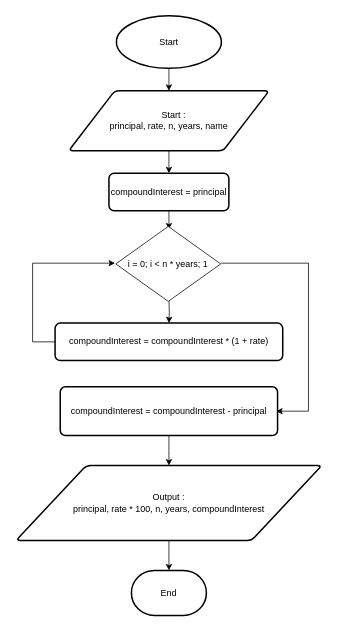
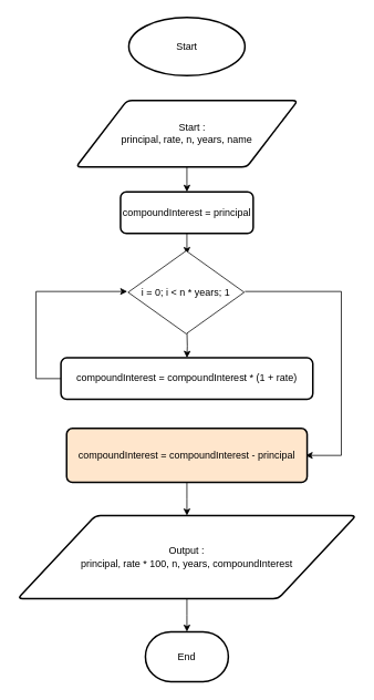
  <mxCell id="0" />
  <mxCell id="1" parent="0" />
- <mxCell id="2" value="" style="edgeStyle=orthogonalEdgeStyle;rounded=0;orthogonalLoop=1;jettySize=auto;html=1;" parent="1" source="3" target="5" edge="1"><mxGeometry relative="1" as="geometry" /></mxCell>
  <mxCell id="3" value="Start" style="strokeWidth=2;html=1;shape=mxgraph.flowchart.start_1;whiteSpace=wrap;" parent="1" vertex="1"><mxGeometry x="154.87" y="20" width="140" height="70" as="geometry" /></mxCell>
  <mxCell id="4" value="" style="edgeStyle=orthogonalEdgeStyle;rounded=0;orthogonalLoop=1;jettySize=auto;html=1;" parent="1" source="5" target="7" edge="1"><mxGeometry relative="1" as="geometry" /></mxCell>
  <mxCell id="5" value="&lt;div style=&quot;border-color: var(--border-color);&quot;&gt;&amp;nbsp; &amp;nbsp; Start :&lt;/div&gt;&lt;div style=&quot;border-color: var(--border-color); text-align: justify;&quot;&gt;principal,&amp;nbsp;rate,&amp;nbsp;&lt;span style=&quot;border-color: var(--border-color); background-color: initial;&quot;&gt;n,&amp;nbsp;&lt;/span&gt;&lt;span style=&quot;border-color: var(--border-color); background-color: initial;&quot;&gt;years,&amp;nbsp;&lt;/span&gt;&lt;span style=&quot;border-color: var(--border-color); background-color: initial;&quot;&gt;name&lt;/span&gt;&lt;/div&gt;" style="shape=parallelogram;html=1;strokeWidth=2;perimeter=parallelogramPerimeter;whiteSpace=wrap;rounded=1;arcSize=12;size=0.23;" parent="1" vertex="1"><mxGeometry x="91.12" y="120" width="267.5" height="80" as="geometry" /></mxCell>
  <mxCell id="6" value="" style="edgeStyle=orthogonalEdgeStyle;rounded=0;orthogonalLoop=1;jettySize=auto;html=1;" parent="1" source="7" edge="1"><mxGeometry relative="1" as="geometry"><mxPoint x="224.9" y="305" as="targetPoint" /></mxGeometry></mxCell>
  <mxCell id="7" value="compoundInterest = principal" style="rounded=1;whiteSpace=wrap;html=1;absoluteArcSize=1;arcSize=14;strokeWidth=2;" parent="1" vertex="1"><mxGeometry x="144.87" y="230" width="160" height="50" as="geometry" /></mxCell>
  <mxCell id="8" value="" style="edgeStyle=orthogonalEdgeStyle;rounded=0;orthogonalLoop=1;jettySize=auto;html=1;" parent="1" target="11" edge="1"><mxGeometry relative="1" as="geometry"><mxPoint x="224.9" y="395" as="sourcePoint" /></mxGeometry></mxCell>
  <mxCell id="9" style="edgeStyle=orthogonalEdgeStyle;rounded=0;orthogonalLoop=1;jettySize=auto;html=1;entryX=1;entryY=0.5;entryDx=0;entryDy=0;" parent="1" edge="1"><mxGeometry relative="1" as="geometry"><mxPoint x="294.87" y="350" as="sourcePoint" /><mxPoint x="367.99" y="547.5" as="targetPoint" /><Array as="points"><mxPoint x="411.12" y="350" /><mxPoint x="411.12" y="548" /></Array></mxGeometry></mxCell>
  <mxCell id="10" style="edgeStyle=orthogonalEdgeStyle;rounded=0;orthogonalLoop=1;jettySize=auto;html=1;entryX=0;entryY=0.5;entryDx=0;entryDy=0;" parent="1" source="11" edge="1"><mxGeometry relative="1" as="geometry"><mxPoint x="153" y="350" as="targetPoint" /><Array as="points"><mxPoint x="43" y="455" /><mxPoint x="43" y="350" /></Array></mxGeometry></mxCell>
  <mxCell id="11" value="compoundInterest = compoundInterest * (1 + rate)" style="rounded=1;whiteSpace=wrap;html=1;absoluteArcSize=1;arcSize=14;strokeWidth=2;" parent="1" vertex="1"><mxGeometry x="73" y="430" width="303.75" height="50" as="geometry" /></mxCell>
  <mxCell id="12" value="" style="edgeStyle=orthogonalEdgeStyle;rounded=0;orthogonalLoop=1;jettySize=auto;html=1;" parent="1" source="13" target="15" edge="1"><mxGeometry relative="1" as="geometry" /></mxCell>
- <mxCell id="13" value="compoundInterest = compoundInterest - principal" style="rounded=1;whiteSpace=wrap;html=1;absoluteArcSize=1;arcSize=14;strokeWidth=2;" parent="1" vertex="1"><mxGeometry x="79.87" y="515" width="290" height="65" as="geometry" /></mxCell>
+ <mxCell id="13" value="compoundInterest = compoundInterest - principal" style="rounded=1;whiteSpace=wrap;html=1;absoluteArcSize=1;arcSize=14;strokeWidth=2;fillColor=#ffe6cc;" parent="1" vertex="1"><mxGeometry x="79.87" y="515" width="290" height="65" as="geometry" /></mxCell>
  <mxCell id="14" value="" style="edgeStyle=orthogonalEdgeStyle;rounded=0;orthogonalLoop=1;jettySize=auto;html=1;" parent="1" source="15" target="16" edge="1"><mxGeometry relative="1" as="geometry" /></mxCell>
  <mxCell id="15" value="Output :&lt;br&gt;principal, rate * 100, n, years, compoundInterest" style="shape=parallelogram;html=1;strokeWidth=2;perimeter=parallelogramPerimeter;whiteSpace=wrap;rounded=1;arcSize=12;size=0.23;" parent="1" vertex="1"><mxGeometry x="20.81" y="620" width="408.13" height="100" as="geometry" /></mxCell>
  <mxCell id="16" value="End" style="strokeWidth=2;html=1;shape=mxgraph.flowchart.terminator;whiteSpace=wrap;" parent="1" vertex="1"><mxGeometry x="174.88" y="760" width="100" height="60" as="geometry" /></mxCell>
  <mxCell id="17" value="i = 0;&amp;nbsp;&lt;span style=&quot;border-color: var(--border-color);&quot;&gt;i &amp;lt; n * years; 1&lt;/span&gt;" style="rhombus;whiteSpace=wrap;html=1;" vertex="1" parent="1"><mxGeometry x="154" y="301" width="140" height="100" as="geometry" /></mxCell>
